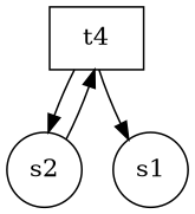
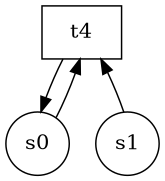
  digraph {
    node [shape=circle]
    n1 [label=t4 shape=box]
-   s2
+   s2 [label=s0]
    s1
    n1 -> s2
    s2 -> n1
-   n1 -> s1
+   s1 -> n1
  }
